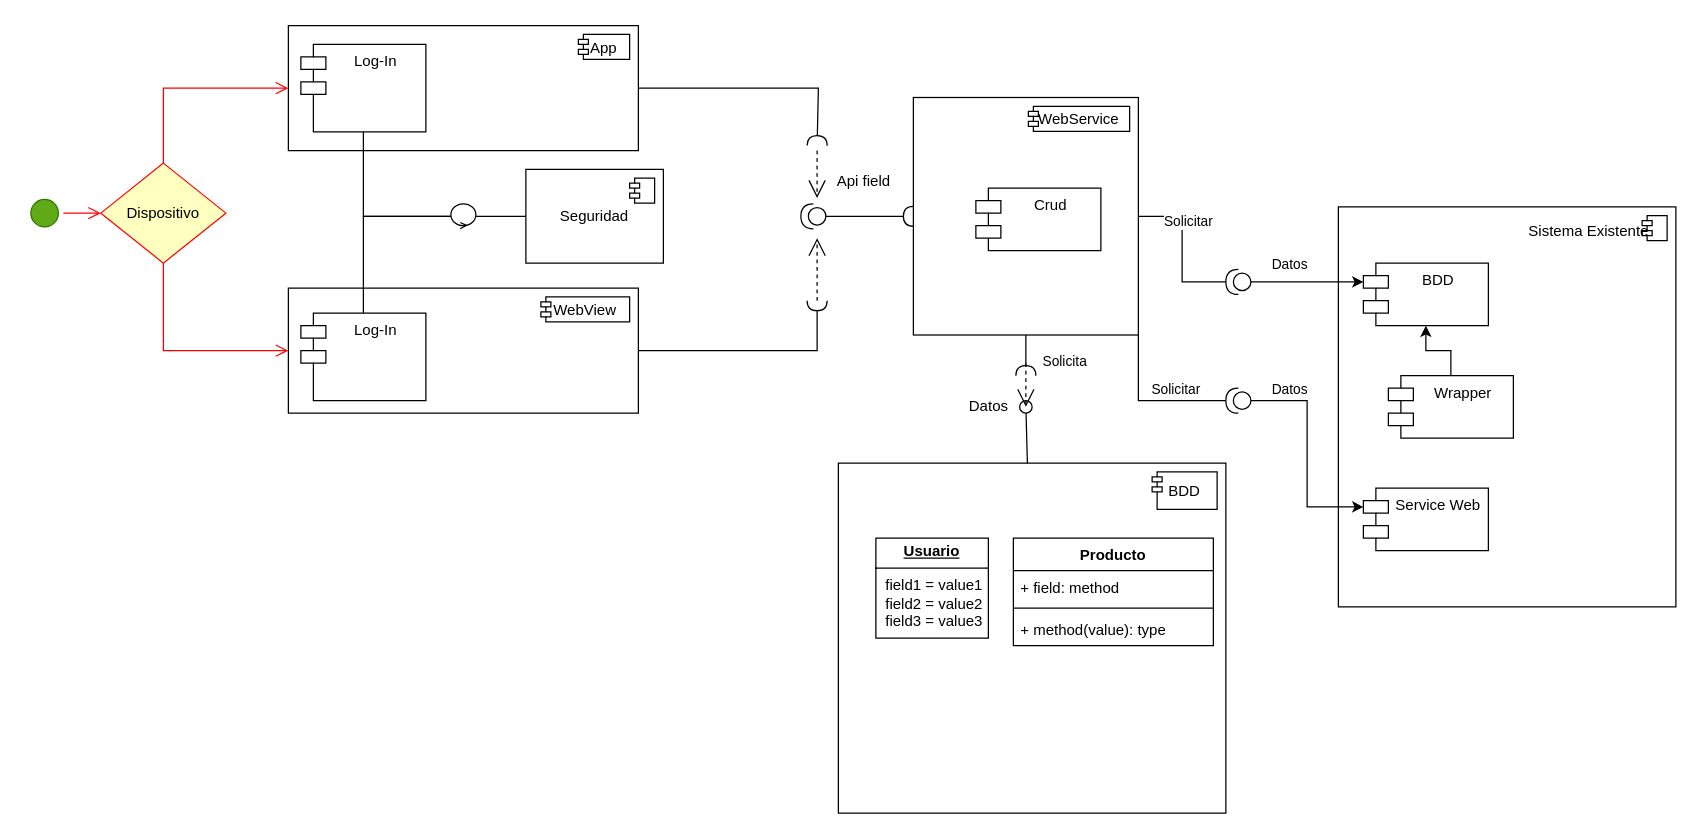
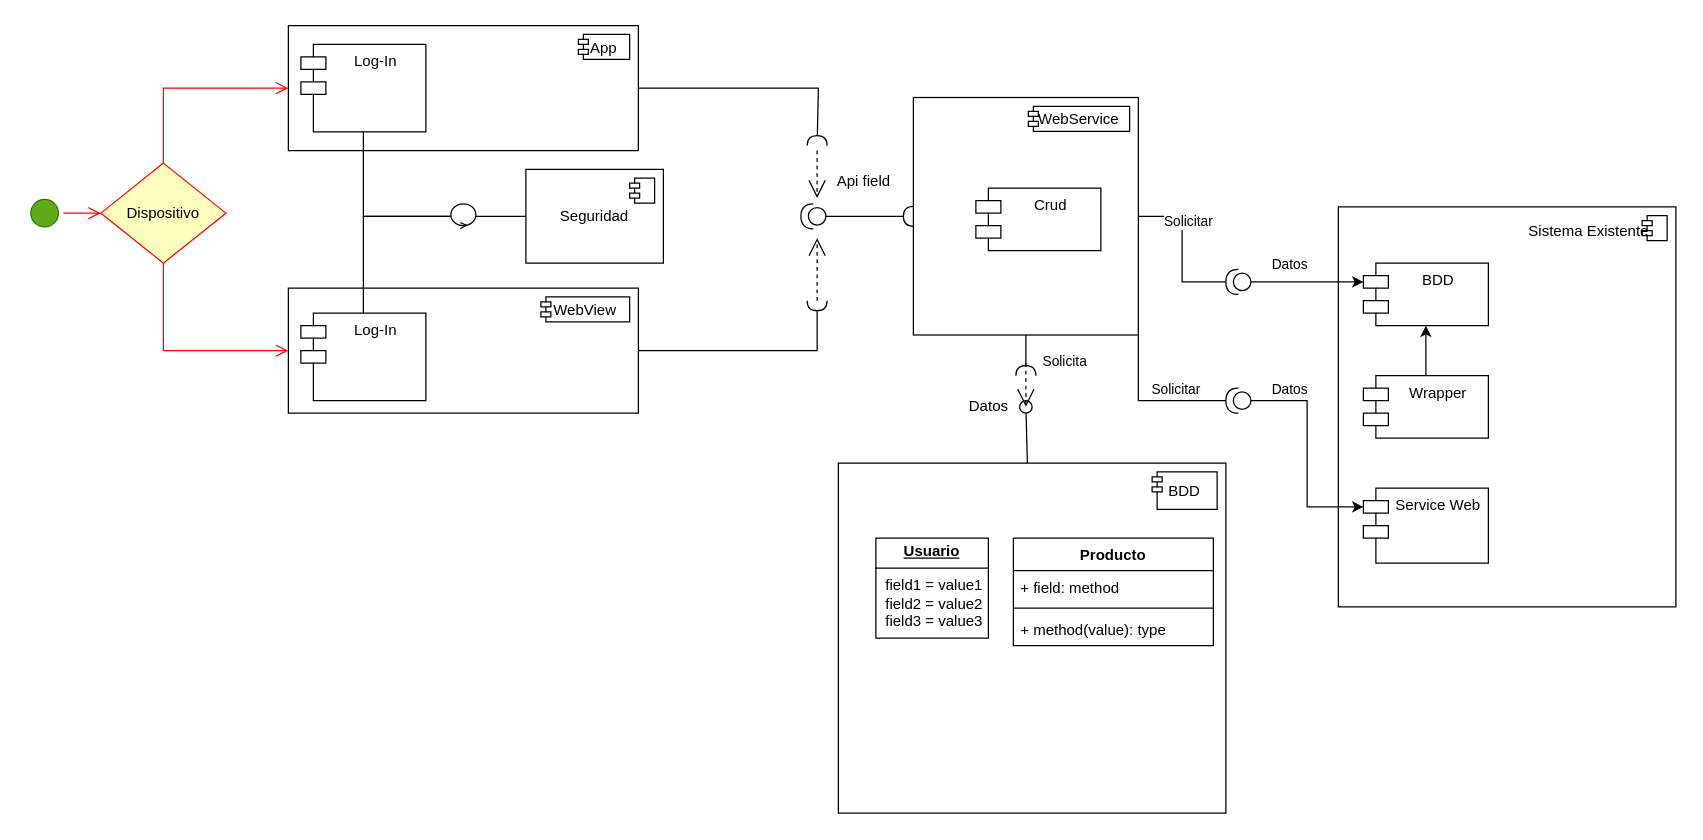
  <mxCell id="0" />
  <mxCell id="1" parent="0" />
  <mxCell id="2" value="" style="html=1;dropTarget=0;whiteSpace=wrap;" vertex="1" parent="1"><mxGeometry x="230" y="20" width="280" height="100" as="geometry" /></mxCell>
  <mxCell id="3" value="App" style="shape=module;jettyWidth=8;jettyHeight=4;" vertex="1" parent="2"><mxGeometry x="1" width="41" height="20" relative="1" as="geometry"><mxPoint x="-48" y="7" as="offset" /></mxGeometry></mxCell>
  <mxCell id="4" value="" style="html=1;dropTarget=0;whiteSpace=wrap;" vertex="1" parent="1"><mxGeometry x="230" y="230" width="280" height="100" as="geometry" /></mxCell>
  <mxCell id="5" value="WebView" style="shape=module;jettyWidth=8;jettyHeight=4;" vertex="1" parent="4"><mxGeometry x="1" width="71" height="20" relative="1" as="geometry"><mxPoint x="-78" y="7" as="offset" /></mxGeometry></mxCell>
  <mxCell id="6" value="" style="edgeStyle=orthogonalEdgeStyle;rounded=0;orthogonalLoop=1;jettySize=auto;html=1;endArrow=none;endFill=0;" edge="1" parent="1" source="9" target="25"><mxGeometry relative="1" as="geometry" /></mxCell>
  <mxCell id="7" value="Solicitar" style="edgeLabel;html=1;align=center;verticalAlign=middle;resizable=0;points=[];" vertex="1" connectable="0" parent="6"><mxGeometry x="-0.171" y="3" relative="1" as="geometry"><mxPoint x="1" y="-12" as="offset" /></mxGeometry></mxCell>
  <mxCell id="8" value="" style="edgeStyle=orthogonalEdgeStyle;rounded=0;orthogonalLoop=1;jettySize=auto;html=1;endArrow=none;endFill=0;startArrow=halfCircle;startFill=0;" edge="1" parent="1" source="9" target="51"><mxGeometry relative="1" as="geometry" /></mxCell>
  <mxCell id="9" value="" style="html=1;dropTarget=0;whiteSpace=wrap;" vertex="1" parent="1"><mxGeometry x="730" y="77.5" width="180" height="190" as="geometry" /></mxCell>
  <mxCell id="10" value="WebService" style="shape=module;jettyWidth=8;jettyHeight=4;" vertex="1" parent="9"><mxGeometry x="1" width="81" height="20" relative="1" as="geometry"><mxPoint x="-88" y="7" as="offset" /></mxGeometry></mxCell>
  <mxCell id="11" value="" style="html=1;dropTarget=0;whiteSpace=wrap;" vertex="1" parent="1"><mxGeometry x="670" y="370" width="310" height="280" as="geometry" /></mxCell>
  <mxCell id="12" value="BDD" style="shape=module;jettyWidth=8;jettyHeight=4;" vertex="1" parent="11"><mxGeometry x="1" width="52" height="30" relative="1" as="geometry"><mxPoint x="-59" y="7" as="offset" /></mxGeometry></mxCell>
  <mxCell id="13" value="" style="rounded=0;orthogonalLoop=1;jettySize=auto;html=1;endArrow=halfCircle;endFill=0;endSize=6;strokeWidth=1;sketch=0;exitX=0.5;exitY=1;exitDx=0;exitDy=0;" edge="1" parent="1" source="9"><mxGeometry x="560" y="440" width="10" height="10" as="geometry"><mxPoint x="820" y="300" as="targetPoint" /></mxGeometry></mxCell>
  <mxCell id="14" value="Solicita" style="edgeLabel;html=1;align=center;verticalAlign=middle;resizable=0;points=[];" vertex="1" connectable="0" parent="13"><mxGeometry relative="1" as="geometry"><mxPoint x="30" y="5" as="offset" /></mxGeometry></mxCell>
  <mxCell id="15" value="" style="rounded=0;orthogonalLoop=1;jettySize=auto;html=1;endArrow=oval;endFill=0;sketch=0;sourcePerimeterSpacing=0;targetPerimeterSpacing=0;endSize=10;" edge="1" target="16" parent="1" source="11"><mxGeometry relative="1" as="geometry"><mxPoint x="790" y="345" as="sourcePoint" /></mxGeometry></mxCell>
  <mxCell id="16" value="" style="ellipse;whiteSpace=wrap;html=1;align=center;aspect=fixed;fillColor=none;strokeColor=none;resizable=0;perimeter=centerPerimeter;rotatable=0;allowArrows=0;points=[];outlineConnect=1;perimeterSpacing=10;" vertex="1" parent="1"><mxGeometry x="815" y="320" width="10" height="10" as="geometry" /></mxCell>
  <mxCell id="17" value="" style="endArrow=open;endSize=12;dashed=1;html=1;rounded=0;entryX=0.538;entryY=0.462;entryDx=0;entryDy=0;entryPerimeter=0;" edge="1" parent="1" target="16"><mxGeometry width="160" relative="1" as="geometry"><mxPoint x="820" y="290" as="sourcePoint" /><mxPoint x="810" y="320" as="targetPoint" /></mxGeometry></mxCell>
  <mxCell id="18" value="Datos" style="text;html=1;align=center;verticalAlign=middle;resizable=0;points=[];autosize=1;strokeColor=none;fillColor=none;" vertex="1" parent="1"><mxGeometry x="765" y="310" width="50" height="30" as="geometry" /></mxCell>
  <mxCell id="19" value="" style="rounded=0;orthogonalLoop=1;jettySize=auto;html=1;endArrow=halfCircle;endFill=0;endSize=6;strokeWidth=1;sketch=0;" edge="1" parent="1"><mxGeometry x="435" y="230" width="10" height="10" as="geometry"><mxPoint x="630" y="160" as="sourcePoint" /><mxPoint x="630" y="160" as="targetPoint" /></mxGeometry></mxCell>
  <mxCell id="20" value="Api field" style="text;html=1;align=center;verticalAlign=middle;resizable=0;points=[];autosize=1;strokeColor=none;fillColor=none;" vertex="1" parent="1"><mxGeometry x="650" y="130" width="80" height="30" as="geometry" /></mxCell>
  <mxCell id="21" value="" style="html=1;dropTarget=0;whiteSpace=wrap;" vertex="1" parent="1"><mxGeometry x="1070" y="165" width="270" height="320" as="geometry" /></mxCell>
  <mxCell id="22" value="" style="shape=module;jettyWidth=8;jettyHeight=4;" vertex="1" parent="21"><mxGeometry x="1" width="20" height="20" relative="1" as="geometry"><mxPoint x="-27" y="7" as="offset" /></mxGeometry></mxCell>
  <mxCell id="23" value="Sistema Existente" style="text;html=1;align=center;verticalAlign=middle;resizable=0;points=[];autosize=1;strokeColor=none;fillColor=none;" vertex="1" parent="1"><mxGeometry x="1210" y="170" width="120" height="30" as="geometry" /></mxCell>
  <mxCell id="24" value="BDD" style="shape=module;align=left;spacingLeft=20;align=center;verticalAlign=top;whiteSpace=wrap;html=1;" vertex="1" parent="1"><mxGeometry x="1090" y="210" width="100" height="50" as="geometry" /></mxCell>
  <mxCell id="25" value="" style="shape=providedRequiredInterface;html=1;verticalLabelPosition=bottom;sketch=0;direction=west;" vertex="1" parent="1"><mxGeometry x="980" y="215" width="20" height="20" as="geometry" /></mxCell>
  <mxCell id="26" style="edgeStyle=orthogonalEdgeStyle;rounded=0;orthogonalLoop=1;jettySize=auto;html=1;entryX=0;entryY=0;entryDx=0;entryDy=15;entryPerimeter=0;" edge="1" parent="1" source="25" target="24"><mxGeometry relative="1" as="geometry" /></mxCell>
  <mxCell id="27" value="Datos" style="edgeLabel;html=1;align=center;verticalAlign=middle;resizable=0;points=[];" vertex="1" connectable="0" parent="26"><mxGeometry x="-0.422" y="-2" relative="1" as="geometry"><mxPoint x="4" y="-17" as="offset" /></mxGeometry></mxCell>
  <mxCell id="28" style="edgeStyle=orthogonalEdgeStyle;rounded=0;orthogonalLoop=1;jettySize=auto;html=1;" edge="1" parent="1" source="29" target="24"><mxGeometry relative="1" as="geometry" /></mxCell>
- <mxCell id="29" value="Wrapper" style="shape=module;align=left;spacingLeft=20;align=center;verticalAlign=top;whiteSpace=wrap;html=1;" vertex="1" parent="1"><mxGeometry x="1110" y="300" width="100" height="50" as="geometry" /></mxCell>
- <mxCell id="30" value="Service Web" style="shape=module;align=left;spacingLeft=20;align=center;verticalAlign=top;whiteSpace=wrap;html=1;" vertex="1" parent="1"><mxGeometry x="1090" y="390" width="100" height="50" as="geometry" /></mxCell>
+ <mxCell id="29" value="Wrapper" style="shape=module;align=left;spacingLeft=20;align=center;verticalAlign=top;whiteSpace=wrap;html=1;" vertex="1" parent="1"><mxGeometry x="1090" y="300" width="100" height="50" as="geometry" /></mxCell>
+ <mxCell id="30" value="Service Web" style="shape=module;align=left;spacingLeft=20;align=center;verticalAlign=top;whiteSpace=wrap;html=1;" vertex="1" parent="1"><mxGeometry x="1090" y="390" width="100" height="60" as="geometry" /></mxCell>
  <mxCell id="31" style="edgeStyle=orthogonalEdgeStyle;rounded=0;orthogonalLoop=1;jettySize=auto;html=1;entryX=1;entryY=1;entryDx=0;entryDy=0;endArrow=none;endFill=0;" edge="1" parent="1" source="33" target="9"><mxGeometry relative="1" as="geometry" /></mxCell>
  <mxCell id="32" value="Solicitar" style="edgeLabel;html=1;align=center;verticalAlign=middle;resizable=0;points=[];" vertex="1" connectable="0" parent="31"><mxGeometry x="-0.15" y="2" relative="1" as="geometry"><mxPoint x="11" y="-12" as="offset" /></mxGeometry></mxCell>
  <mxCell id="33" value="" style="shape=providedRequiredInterface;html=1;verticalLabelPosition=bottom;sketch=0;direction=west;" vertex="1" parent="1"><mxGeometry x="980" y="310" width="20" height="20" as="geometry" /></mxCell>
  <mxCell id="34" style="edgeStyle=orthogonalEdgeStyle;rounded=0;orthogonalLoop=1;jettySize=auto;html=1;entryX=0;entryY=0;entryDx=0;entryDy=15;entryPerimeter=0;" edge="1" parent="1" source="33" target="30"><mxGeometry relative="1" as="geometry" /></mxCell>
  <mxCell id="35" value="Datos" style="edgeLabel;html=1;align=center;verticalAlign=middle;resizable=0;points=[];" vertex="1" connectable="0" parent="34"><mxGeometry x="-0.657" y="-1" relative="1" as="geometry"><mxPoint y="-11" as="offset" /></mxGeometry></mxCell>
  <mxCell id="36" value="Dispositivo" style="rhombus;whiteSpace=wrap;html=1;fontColor=#000000;fillColor=#ffffc0;strokeColor=#ff0000;" vertex="1" parent="1"><mxGeometry x="80" y="130" width="100" height="80" as="geometry" /></mxCell>
  <mxCell id="37" value="" style="edgeStyle=orthogonalEdgeStyle;html=1;align=left;verticalAlign=bottom;endArrow=open;endSize=8;strokeColor=#ff0000;rounded=0;entryX=0;entryY=0.5;entryDx=0;entryDy=0;exitX=0.5;exitY=0;exitDx=0;exitDy=0;" edge="1" source="36" parent="1" target="2"><mxGeometry x="-1" relative="1" as="geometry"><mxPoint x="310" y="170" as="targetPoint" /></mxGeometry></mxCell>
  <mxCell id="38" value="" style="edgeStyle=orthogonalEdgeStyle;html=1;align=left;verticalAlign=top;endArrow=open;endSize=8;strokeColor=#ff0000;rounded=0;entryX=0;entryY=0.5;entryDx=0;entryDy=0;exitX=0.5;exitY=1;exitDx=0;exitDy=0;" edge="1" source="36" parent="1" target="4"><mxGeometry x="-0.771" y="20" relative="1" as="geometry"><mxPoint x="170" y="250" as="targetPoint" /><mxPoint as="offset" /></mxGeometry></mxCell>
  <mxCell id="39" value="Log-In" style="shape=module;align=left;spacingLeft=20;align=center;verticalAlign=top;whiteSpace=wrap;html=1;" vertex="1" parent="1"><mxGeometry x="240" y="35" width="100" height="70" as="geometry" /></mxCell>
  <mxCell id="40" value="Log-In" style="shape=module;align=left;spacingLeft=20;align=center;verticalAlign=top;whiteSpace=wrap;html=1;" vertex="1" parent="1"><mxGeometry x="240" y="250" width="100" height="70" as="geometry" /></mxCell>
  <mxCell id="41" value="Crud" style="shape=module;align=left;spacingLeft=20;align=center;verticalAlign=top;whiteSpace=wrap;html=1;" vertex="1" parent="1"><mxGeometry x="780" y="150" width="100" height="50" as="geometry" /></mxCell>
  <mxCell id="42" value="" style="ellipse;html=1;shape=startState;fillColor=#60a917;strokeColor=#2D7600;fontColor=#ffffff;" vertex="1" parent="1"><mxGeometry x="20" y="155" width="30" height="30" as="geometry" /></mxCell>
  <mxCell id="43" value="" style="edgeStyle=orthogonalEdgeStyle;html=1;verticalAlign=bottom;endArrow=open;endSize=8;strokeColor=#ff0000;rounded=0;entryX=0;entryY=0.5;entryDx=0;entryDy=0;exitX=1;exitY=0.5;exitDx=0;exitDy=0;" edge="1" source="42" parent="1" target="36"><mxGeometry relative="1" as="geometry"><mxPoint x="120" y="185" as="targetPoint" /><Array as="points"><mxPoint x="60" y="170" /><mxPoint x="60" y="170" /></Array></mxGeometry></mxCell>
  <mxCell id="44" value="&lt;p style=&quot;margin:0px;margin-top:4px;text-align:center;text-decoration:underline;&quot;&gt;&lt;b&gt;Usuario&lt;/b&gt;&lt;/p&gt;&lt;hr size=&quot;1&quot; style=&quot;border-style:solid;&quot;&gt;&lt;p style=&quot;margin:0px;margin-left:8px;&quot;&gt;field1 = value1&lt;br&gt;field2 = value2&lt;br&gt;field3 = value3&lt;/p&gt;" style="verticalAlign=top;align=left;overflow=fill;html=1;whiteSpace=wrap;" vertex="1" parent="1"><mxGeometry x="700" y="430" width="90" height="80" as="geometry" /></mxCell>
  <mxCell id="45" value="Producto" style="swimlane;fontStyle=1;align=center;verticalAlign=top;childLayout=stackLayout;horizontal=1;startSize=26;horizontalStack=0;resizeParent=1;resizeParentMax=0;resizeLast=0;collapsible=1;marginBottom=0;whiteSpace=wrap;html=1;" vertex="1" parent="1"><mxGeometry x="810" y="430" width="160" height="86" as="geometry"><mxRectangle x="550" y="510" width="90" height="30" as="alternateBounds" /></mxGeometry></mxCell>
  <mxCell id="46" value="+ field: method" style="text;strokeColor=none;fillColor=none;align=left;verticalAlign=top;spacingLeft=4;spacingRight=4;overflow=hidden;rotatable=0;points=[[0,0.5],[1,0.5]];portConstraint=eastwest;whiteSpace=wrap;html=1;" vertex="1" parent="45"><mxGeometry y="26" width="160" height="26" as="geometry" /></mxCell>
  <mxCell id="47" value="" style="line;strokeWidth=1;fillColor=none;align=left;verticalAlign=middle;spacingTop=-1;spacingLeft=3;spacingRight=3;rotatable=0;labelPosition=right;points=[];portConstraint=eastwest;strokeColor=inherit;" vertex="1" parent="45"><mxGeometry y="52" width="160" height="8" as="geometry" /></mxCell>
  <mxCell id="48" value="+ method(value): type" style="text;strokeColor=none;fillColor=none;align=left;verticalAlign=top;spacingLeft=4;spacingRight=4;overflow=hidden;rotatable=0;points=[[0,0.5],[1,0.5]];portConstraint=eastwest;whiteSpace=wrap;html=1;" vertex="1" parent="45"><mxGeometry y="60" width="160" height="26" as="geometry" /></mxCell>
  <mxCell id="49" value="Seguridad" style="html=1;dropTarget=0;whiteSpace=wrap;" vertex="1" parent="1"><mxGeometry x="420" y="135" width="110" height="75" as="geometry" /></mxCell>
  <mxCell id="50" value="" style="shape=module;jettyWidth=8;jettyHeight=4;" vertex="1" parent="49"><mxGeometry x="1" width="20" height="20" relative="1" as="geometry"><mxPoint x="-27" y="7" as="offset" /></mxGeometry></mxCell>
  <mxCell id="51" value="" style="shape=providedRequiredInterface;html=1;verticalLabelPosition=bottom;sketch=0;direction=west;" vertex="1" parent="1"><mxGeometry x="640" y="162.5" width="20" height="20" as="geometry" /></mxCell>
  <mxCell id="52" style="edgeStyle=orthogonalEdgeStyle;rounded=0;orthogonalLoop=1;jettySize=auto;html=1;entryX=0;entryY=0.5;entryDx=0;entryDy=0;exitX=0;exitY=0.5;exitDx=0;exitDy=0;exitPerimeter=0;endArrow=none;endFill=0;" edge="1" parent="1" source="53" target="49"><mxGeometry relative="1" as="geometry" /></mxCell>
  <mxCell id="53" value="" style="shape=umlControl;html=1;verticalLabelPosition=bottom;sketch=0;direction=west;perimeter=ellipsePerimeter;whiteSpace=wrap;" vertex="1" parent="1"><mxGeometry x="360" y="162.5" width="20" height="20" as="geometry" /></mxCell>
  <mxCell id="54" style="edgeStyle=orthogonalEdgeStyle;rounded=0;orthogonalLoop=1;jettySize=auto;html=1;entryX=1;entryY=0.5;entryDx=0;entryDy=0;entryPerimeter=0;exitX=0.5;exitY=1;exitDx=0;exitDy=0;endArrow=none;endFill=0;" edge="1" parent="1" source="39" target="53"><mxGeometry relative="1" as="geometry" /></mxCell>
  <mxCell id="55" style="edgeStyle=orthogonalEdgeStyle;rounded=0;orthogonalLoop=1;jettySize=auto;html=1;entryX=1;entryY=0.5;entryDx=0;entryDy=0;entryPerimeter=0;endArrow=none;endFill=0;" edge="1" parent="1" source="40" target="53"><mxGeometry relative="1" as="geometry"><Array as="points"><mxPoint x="290" y="173" /></Array></mxGeometry></mxCell>
  <mxCell id="56" style="edgeStyle=orthogonalEdgeStyle;rounded=0;orthogonalLoop=1;jettySize=auto;html=1;endArrow=halfCircle;endFill=0;" edge="1" parent="1" source="2"><mxGeometry relative="1" as="geometry"><mxPoint x="653" y="116" as="targetPoint" /><Array as="points"><mxPoint x="654" y="70" /><mxPoint x="654" y="116" /></Array></mxGeometry></mxCell>
  <mxCell id="57" style="edgeStyle=orthogonalEdgeStyle;rounded=0;orthogonalLoop=1;jettySize=auto;html=1;endArrow=halfCircle;endFill=0;" edge="1" parent="1" source="4"><mxGeometry relative="1" as="geometry"><mxPoint x="653" y="240" as="targetPoint" /><Array as="points"><mxPoint x="653" y="280" /><mxPoint x="653" y="240" /></Array></mxGeometry></mxCell>
  <mxCell id="58" value="" style="endArrow=open;dashed=1;endFill=0;endSize=12;html=1;rounded=0;entryX=0.037;entryY=0.93;entryDx=0;entryDy=0;entryPerimeter=0;" edge="1" parent="1" target="20"><mxGeometry width="160" relative="1" as="geometry"><mxPoint x="653" y="120" as="sourcePoint" /><mxPoint x="820" y="110" as="targetPoint" /></mxGeometry></mxCell>
  <mxCell id="59" value="" style="endArrow=open;dashed=1;endFill=0;endSize=12;html=1;rounded=0;" edge="1" parent="1"><mxGeometry width="160" relative="1" as="geometry"><mxPoint x="653" y="240" as="sourcePoint" /><mxPoint x="653" y="190" as="targetPoint" /></mxGeometry></mxCell>
